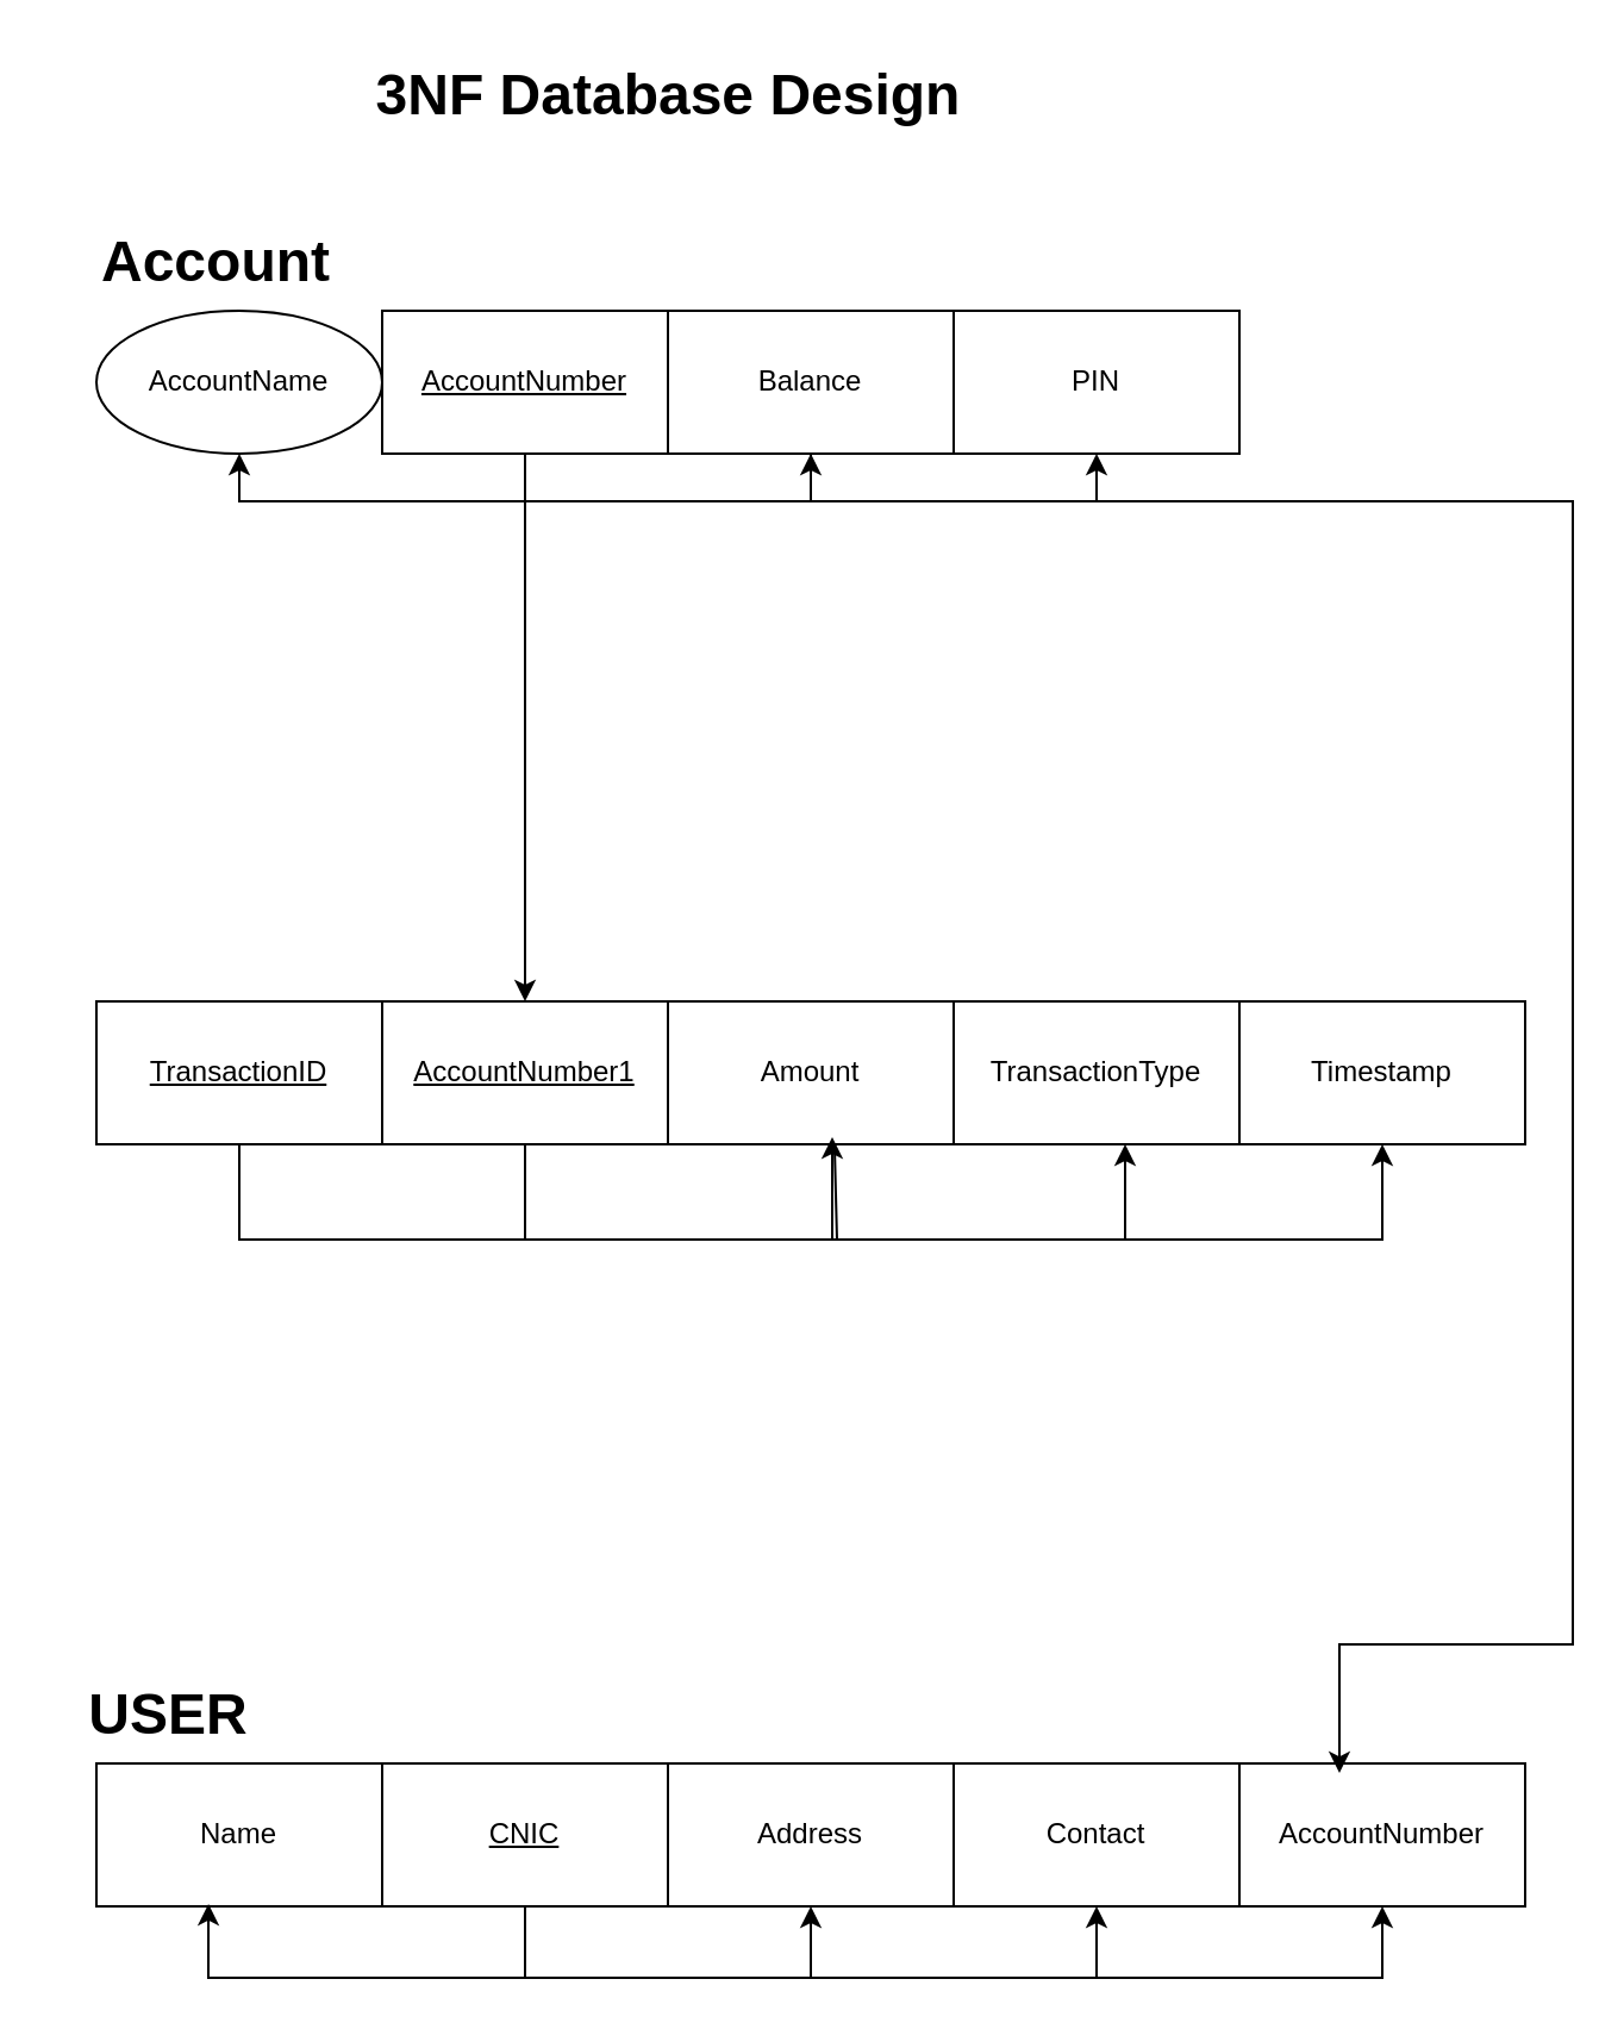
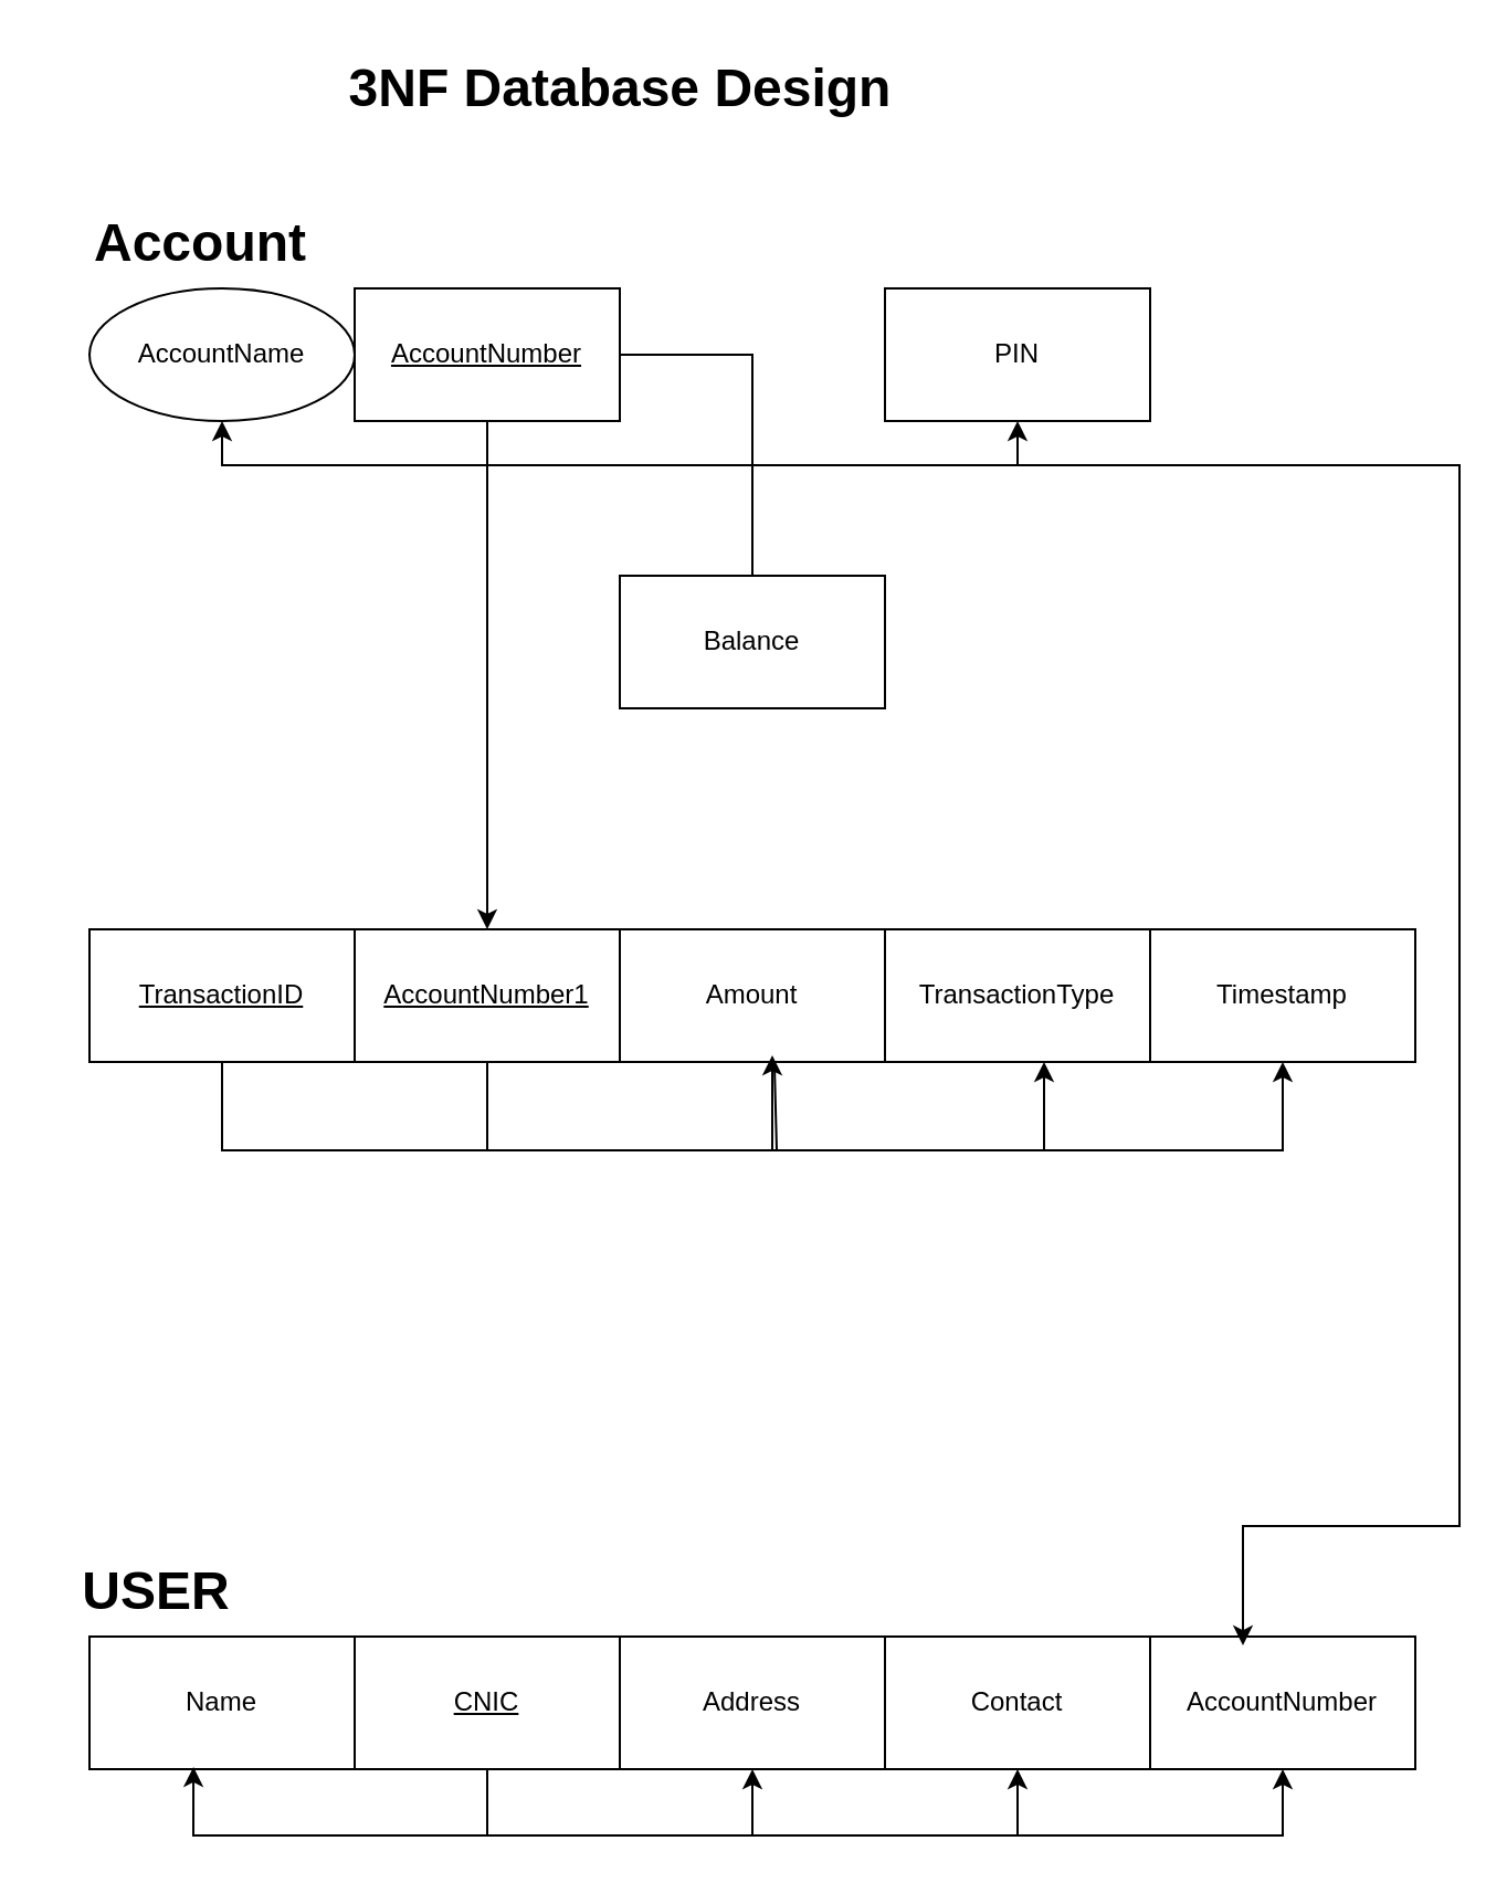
  <mxCell id="0" />
  <mxCell id="1" parent="0" />
  <mxCell id="2" value="AccountName" style="ellipse;whiteSpace=wrap;html=1;" vertex="1" parent="1"><mxGeometry x="40" y="130" width="120" height="60" as="geometry" /></mxCell>
  <mxCell id="3" style="edgeStyle=orthogonalEdgeStyle;rounded=0;orthogonalLoop=1;jettySize=auto;html=1;entryX=0.5;entryY=1;entryDx=0;entryDy=0;" edge="1" parent="1" source="7" target="8"><mxGeometry relative="1" as="geometry"><Array as="points"><mxPoint x="220" y="210" /><mxPoint x="340" y="210" /></Array></mxGeometry></mxCell>
  <mxCell id="4" style="edgeStyle=orthogonalEdgeStyle;rounded=0;orthogonalLoop=1;jettySize=auto;html=1;entryX=0.5;entryY=1;entryDx=0;entryDy=0;" edge="1" parent="1" source="7" target="9"><mxGeometry relative="1" as="geometry" /></mxCell>
  <mxCell id="5" style="edgeStyle=orthogonalEdgeStyle;rounded=0;orthogonalLoop=1;jettySize=auto;html=1;entryX=0.5;entryY=1;entryDx=0;entryDy=0;" edge="1" parent="1" source="7" target="2"><mxGeometry relative="1" as="geometry"><Array as="points"><mxPoint x="220" y="210" /><mxPoint x="100" y="210" /></Array></mxGeometry></mxCell>
  <mxCell id="6" style="edgeStyle=orthogonalEdgeStyle;rounded=0;orthogonalLoop=1;jettySize=auto;html=1;entryX=0.5;entryY=0;entryDx=0;entryDy=0;" edge="1" parent="1" source="7" target="13"><mxGeometry relative="1" as="geometry" /></mxCell>
  <mxCell id="7" value="&lt;u&gt;AccountNumber&lt;/u&gt;" style="rounded=0;whiteSpace=wrap;html=1;" vertex="1" parent="1"><mxGeometry x="160" y="130" width="120" height="60" as="geometry" /></mxCell>
- <mxCell id="8" value="Balance" style="rounded=0;whiteSpace=wrap;html=1;" vertex="1" parent="1"><mxGeometry x="280" y="130" width="120" height="60" as="geometry" /></mxCell>
+ <mxCell id="8" value="Balance" style="rounded=0;whiteSpace=wrap;html=1;" vertex="1" parent="1"><mxGeometry x="280" y="260" width="120" height="60" as="geometry" /></mxCell>
  <mxCell id="9" value="PIN" style="rounded=0;whiteSpace=wrap;html=1;" vertex="1" parent="1"><mxGeometry x="400" y="130" width="120" height="60" as="geometry" /></mxCell>
  <mxCell id="10" style="edgeStyle=orthogonalEdgeStyle;rounded=0;orthogonalLoop=1;jettySize=auto;html=1;entryX=0.5;entryY=1;entryDx=0;entryDy=0;" edge="1" parent="1" source="11" target="25"><mxGeometry relative="1" as="geometry"><Array as="points"><mxPoint x="100" y="520" /><mxPoint x="580" y="520" /></Array></mxGeometry></mxCell>
  <mxCell id="11" value="&lt;u&gt;TransactionID&lt;/u&gt;" style="rounded=0;whiteSpace=wrap;html=1;" vertex="1" parent="1"><mxGeometry x="40" y="420" width="120" height="60" as="geometry" /></mxCell>
  <mxCell id="12" style="edgeStyle=orthogonalEdgeStyle;rounded=0;orthogonalLoop=1;jettySize=auto;html=1;entryX=0.583;entryY=1;entryDx=0;entryDy=0;entryPerimeter=0;endArrow=none;endFill=0;" edge="1" parent="1" source="13" target="14"><mxGeometry relative="1" as="geometry"><mxPoint x="350" y="490" as="targetPoint" /><Array as="points"><mxPoint x="220" y="520" /><mxPoint x="351" y="520" /></Array></mxGeometry></mxCell>
  <mxCell id="13" value="&lt;u&gt;AccountNumber1&lt;/u&gt;" style="rounded=0;whiteSpace=wrap;html=1;" vertex="1" parent="1"><mxGeometry x="160" y="420" width="120" height="60" as="geometry" /></mxCell>
  <mxCell id="14" value="Amount" style="rounded=0;whiteSpace=wrap;html=1;" vertex="1" parent="1"><mxGeometry x="280" y="420" width="120" height="60" as="geometry" /></mxCell>
  <mxCell id="15" value="TransactionType" style="rounded=0;whiteSpace=wrap;html=1;" vertex="1" parent="1"><mxGeometry x="400" y="420" width="120" height="60" as="geometry" /></mxCell>
  <mxCell id="16" value="Name" style="rounded=0;whiteSpace=wrap;html=1;" vertex="1" parent="1"><mxGeometry x="40" y="740" width="120" height="60" as="geometry" /></mxCell>
  <mxCell id="17" style="edgeStyle=orthogonalEdgeStyle;rounded=0;orthogonalLoop=1;jettySize=auto;html=1;entryX=0.5;entryY=1;entryDx=0;entryDy=0;" edge="1" parent="1" source="20" target="21"><mxGeometry relative="1" as="geometry"><mxPoint x="340" y="870" as="targetPoint" /><Array as="points"><mxPoint x="220" y="830" /><mxPoint x="340" y="830" /></Array></mxGeometry></mxCell>
  <mxCell id="18" style="edgeStyle=orthogonalEdgeStyle;rounded=0;orthogonalLoop=1;jettySize=auto;html=1;entryX=0.5;entryY=1;entryDx=0;entryDy=0;" edge="1" parent="1" source="20" target="22"><mxGeometry relative="1" as="geometry"><Array as="points"><mxPoint x="220" y="830" /><mxPoint x="460" y="830" /></Array></mxGeometry></mxCell>
  <mxCell id="19" style="edgeStyle=orthogonalEdgeStyle;rounded=0;orthogonalLoop=1;jettySize=auto;html=1;entryX=0.5;entryY=1;entryDx=0;entryDy=0;" edge="1" parent="1" source="20" target="27"><mxGeometry relative="1" as="geometry"><Array as="points"><mxPoint x="220" y="830" /><mxPoint x="580" y="830" /></Array></mxGeometry></mxCell>
  <mxCell id="20" value="&lt;u&gt;CNIC&lt;/u&gt;" style="rounded=0;whiteSpace=wrap;html=1;" vertex="1" parent="1"><mxGeometry x="160" y="740" width="120" height="60" as="geometry" /></mxCell>
  <mxCell id="21" value="Address" style="rounded=0;whiteSpace=wrap;html=1;" vertex="1" parent="1"><mxGeometry x="280" y="740" width="120" height="60" as="geometry" /></mxCell>
  <mxCell id="22" value="Contact" style="rounded=0;whiteSpace=wrap;html=1;" vertex="1" parent="1"><mxGeometry x="400" y="740" width="120" height="60" as="geometry" /></mxCell>
  <mxCell id="23" value="Account" style="text;strokeColor=none;fillColor=none;html=1;fontSize=24;fontStyle=1;verticalAlign=middle;align=center;" vertex="1" parent="1"><mxGeometry x="40" y="90" width="100" height="40" as="geometry" /></mxCell>
  <mxCell id="24" value="3NF Database Design" style="text;strokeColor=none;fillColor=none;html=1;fontSize=24;fontStyle=1;verticalAlign=middle;align=center;" vertex="1" parent="1"><mxGeometry x="230" y="20" width="100" height="40" as="geometry" /></mxCell>
  <mxCell id="25" value="Timestamp" style="rounded=0;whiteSpace=wrap;html=1;" vertex="1" parent="1"><mxGeometry x="520" y="420" width="120" height="60" as="geometry" /></mxCell>
  <mxCell id="26" value="USER" style="text;strokeColor=none;fillColor=none;html=1;fontSize=24;fontStyle=1;verticalAlign=middle;align=center;" vertex="1" parent="1"><mxGeometry x="20" y="700" width="100" height="40" as="geometry" /></mxCell>
  <mxCell id="27" value="AccountNumber" style="rounded=0;whiteSpace=wrap;html=1;" vertex="1" parent="1"><mxGeometry x="520" y="740" width="120" height="60" as="geometry" /></mxCell>
  <mxCell id="28" style="edgeStyle=orthogonalEdgeStyle;rounded=0;orthogonalLoop=1;jettySize=auto;html=1;entryX=0.392;entryY=0.983;entryDx=0;entryDy=0;entryPerimeter=0;" edge="1" parent="1" source="20" target="16"><mxGeometry relative="1" as="geometry"><Array as="points"><mxPoint x="220" y="830" /><mxPoint x="87" y="830" /></Array></mxGeometry></mxCell>
  <mxCell id="29" style="edgeStyle=orthogonalEdgeStyle;rounded=0;orthogonalLoop=1;jettySize=auto;html=1;entryX=0.575;entryY=0.95;entryDx=0;entryDy=0;entryPerimeter=0;" edge="1" parent="1" source="11" target="14"><mxGeometry relative="1" as="geometry"><Array as="points"><mxPoint x="100" y="520" /><mxPoint x="349" y="520" /></Array></mxGeometry></mxCell>
  <mxCell id="30" style="edgeStyle=orthogonalEdgeStyle;rounded=0;orthogonalLoop=1;jettySize=auto;html=1;" edge="1" parent="1" source="11"><mxGeometry relative="1" as="geometry"><mxPoint x="472" y="480" as="targetPoint" /><Array as="points"><mxPoint x="100" y="520" /><mxPoint x="472" y="520" /></Array></mxGeometry></mxCell>
  <mxCell id="31" style="edgeStyle=orthogonalEdgeStyle;rounded=0;orthogonalLoop=1;jettySize=auto;html=1;entryX=0.35;entryY=0.067;entryDx=0;entryDy=0;entryPerimeter=0;" edge="1" parent="1" source="7" target="27"><mxGeometry relative="1" as="geometry"><Array as="points"><mxPoint x="220" y="210" /><mxPoint x="660" y="210" /><mxPoint x="660" y="690" /><mxPoint x="562" y="690" /></Array></mxGeometry></mxCell>
